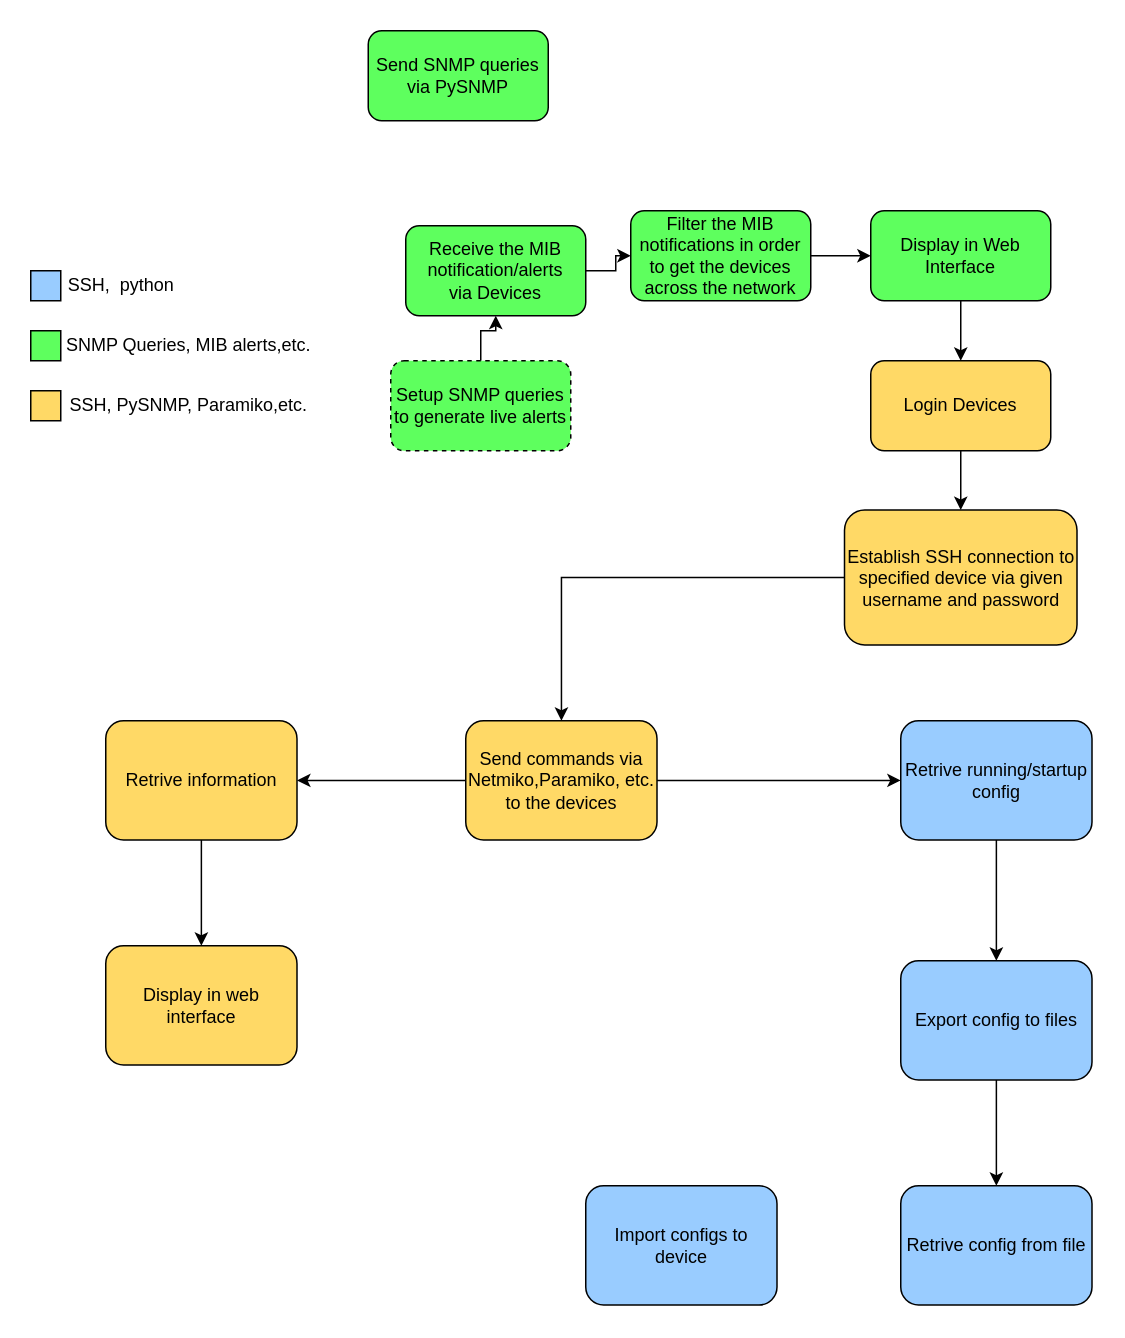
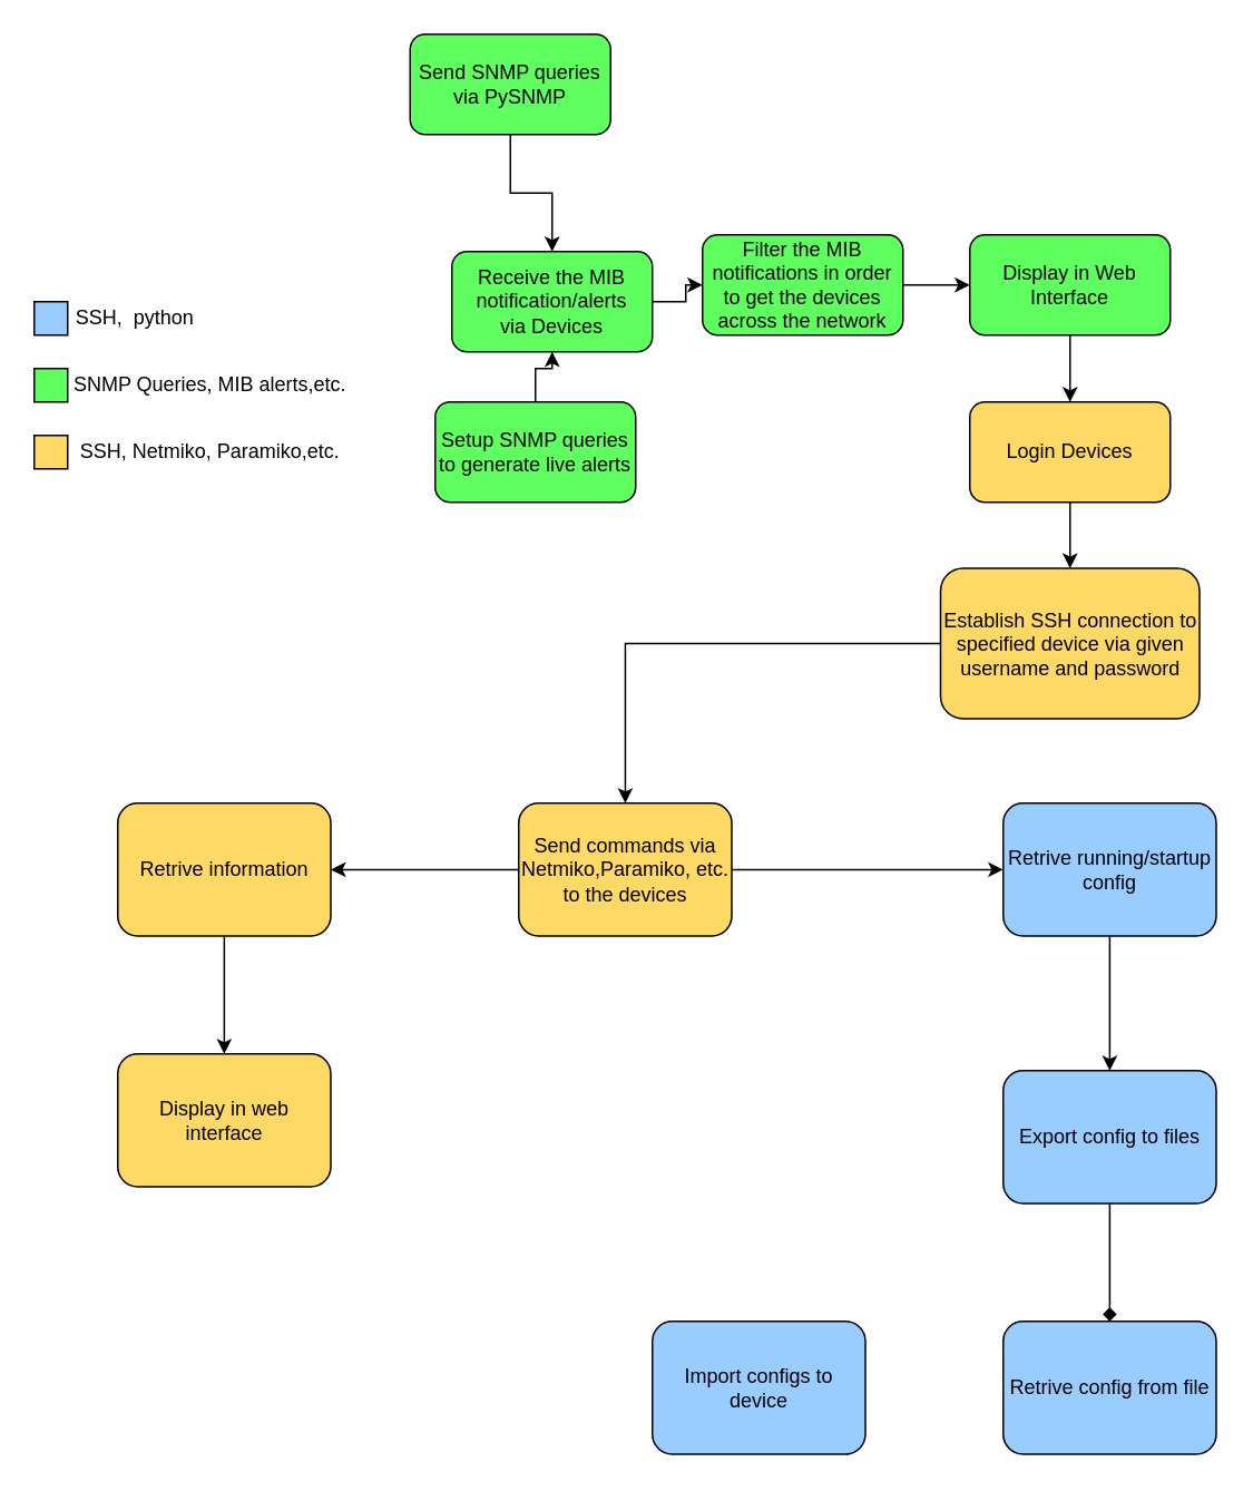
  <mxCell id="0" />
  <mxCell id="1" parent="0" />
+ <mxCell id="2" value="" style="edgeStyle=orthogonalEdgeStyle;rounded=0;orthogonalLoop=1;jettySize=auto;html=1;" edge="1" parent="1" source="3" target="5"><mxGeometry relative="1" as="geometry" /></mxCell>
  <mxCell id="3" value="Send SNMP queries via PySNMP" style="rounded=1;whiteSpace=wrap;html=1;fillColor=#5EFF5E;" vertex="1" parent="1"><mxGeometry x="245" y="20" width="120" height="60" as="geometry" /></mxCell>
  <mxCell id="4" value="" style="edgeStyle=orthogonalEdgeStyle;rounded=0;orthogonalLoop=1;jettySize=auto;html=1;" edge="1" parent="1" source="5" target="7"><mxGeometry relative="1" as="geometry" /></mxCell>
  <mxCell id="5" value="&lt;div&gt;Receive the MIB notification/alerts&lt;/div&gt;&lt;div&gt;via Devices&lt;br&gt;&lt;/div&gt;" style="rounded=1;whiteSpace=wrap;html=1;fillColor=#5EFF5E;" vertex="1" parent="1"><mxGeometry x="270" y="150" width="120" height="60" as="geometry" /></mxCell>
  <mxCell id="6" value="" style="edgeStyle=orthogonalEdgeStyle;rounded=0;orthogonalLoop=1;jettySize=auto;html=1;" edge="1" parent="1" source="7" target="9"><mxGeometry relative="1" as="geometry" /></mxCell>
  <mxCell id="7" value="Filter the MIB notifications in order to get the devices across the network" style="rounded=1;whiteSpace=wrap;html=1;fillColor=#5EFF5E;" vertex="1" parent="1"><mxGeometry x="420" y="140" width="120" height="60" as="geometry" /></mxCell>
  <mxCell id="8" value="" style="edgeStyle=orthogonalEdgeStyle;rounded=0;orthogonalLoop=1;jettySize=auto;html=1;" edge="1" parent="1" source="9" target="13"><mxGeometry relative="1" as="geometry" /></mxCell>
  <mxCell id="9" value="Display in Web Interface" style="rounded=1;whiteSpace=wrap;html=1;fillColor=#5EFF5E;" vertex="1" parent="1"><mxGeometry x="580" y="140" width="120" height="60" as="geometry" /></mxCell>
  <mxCell id="10" value="" style="edgeStyle=orthogonalEdgeStyle;rounded=0;orthogonalLoop=1;jettySize=auto;html=1;" edge="1" parent="1" source="11" target="5"><mxGeometry relative="1" as="geometry" /></mxCell>
- <mxCell id="11" value="Setup SNMP queries to generate live alerts" style="rounded=1;whiteSpace=wrap;html=1;fillColor=#5EFF5E;dashed=1;" vertex="1" parent="1"><mxGeometry x="260" y="240" width="120" height="60" as="geometry" /></mxCell>
+ <mxCell id="11" value="Setup SNMP queries to generate live alerts" style="rounded=1;whiteSpace=wrap;html=1;fillColor=#5EFF5E;" vertex="1" parent="1"><mxGeometry x="260" y="240" width="120" height="60" as="geometry" /></mxCell>
  <mxCell id="12" value="" style="edgeStyle=orthogonalEdgeStyle;rounded=0;orthogonalLoop=1;jettySize=auto;html=1;" edge="1" parent="1" source="13" target="15"><mxGeometry relative="1" as="geometry" /></mxCell>
  <mxCell id="13" value="Login Devices" style="rounded=1;whiteSpace=wrap;html=1;fillColor=#FFD966;" vertex="1" parent="1"><mxGeometry x="580" y="240" width="120" height="60" as="geometry" /></mxCell>
  <mxCell id="14" value="" style="edgeStyle=orthogonalEdgeStyle;rounded=0;orthogonalLoop=1;jettySize=auto;html=1;" edge="1" parent="1" source="15" target="18"><mxGeometry relative="1" as="geometry" /></mxCell>
  <mxCell id="15" value="Establish SSH connection to specified device via given username and password" style="rounded=1;whiteSpace=wrap;html=1;fillColor=#FFD966;" vertex="1" parent="1"><mxGeometry x="562.5" y="339.5" width="155" height="90" as="geometry" /></mxCell>
  <mxCell id="16" value="" style="edgeStyle=orthogonalEdgeStyle;rounded=0;orthogonalLoop=1;jettySize=auto;html=1;" edge="1" parent="1" source="18" target="26"><mxGeometry relative="1" as="geometry" /></mxCell>
  <mxCell id="17" value="" style="edgeStyle=orthogonalEdgeStyle;rounded=0;orthogonalLoop=1;jettySize=auto;html=1;" edge="1" parent="1" source="18" target="20"><mxGeometry relative="1" as="geometry" /></mxCell>
  <mxCell id="18" value="Send commands via Netmiko,Paramiko, etc. to the devices" style="rounded=1;whiteSpace=wrap;html=1;fillColor=#FFD966;" vertex="1" parent="1"><mxGeometry x="310" y="480" width="127.5" height="79.5" as="geometry" /></mxCell>
  <mxCell id="19" value="" style="edgeStyle=orthogonalEdgeStyle;rounded=0;orthogonalLoop=1;jettySize=auto;html=1;" edge="1" parent="1" source="20" target="22"><mxGeometry relative="1" as="geometry" /></mxCell>
  <mxCell id="20" value="Retrive running/startup config" style="rounded=1;whiteSpace=wrap;html=1;fillColor=#99CCFF;" vertex="1" parent="1"><mxGeometry x="600" y="480" width="127.5" height="79.5" as="geometry" /></mxCell>
- <mxCell id="21" value="" style="edgeStyle=orthogonalEdgeStyle;rounded=0;orthogonalLoop=1;jettySize=auto;html=1;" edge="1" parent="1" source="22" target="23"><mxGeometry relative="1" as="geometry" /></mxCell>
+ <mxCell id="21" value="" style="edgeStyle=orthogonalEdgeStyle;rounded=0;orthogonalLoop=1;jettySize=auto;html=1;endArrow=diamond;" edge="1" parent="1" source="22" target="23"><mxGeometry relative="1" as="geometry" /></mxCell>
  <mxCell id="22" value="Export config to files" style="rounded=1;whiteSpace=wrap;html=1;fillColor=#99CCFF;" vertex="1" parent="1"><mxGeometry x="600" y="640" width="127.5" height="79.5" as="geometry" /></mxCell>
  <mxCell id="23" value="Retrive config from file" style="rounded=1;whiteSpace=wrap;html=1;fillColor=#99CCFF;" vertex="1" parent="1"><mxGeometry x="600" y="790" width="127.5" height="79.5" as="geometry" /></mxCell>
  <mxCell id="24" value="Import configs to device" style="rounded=1;whiteSpace=wrap;html=1;fillColor=#99CCFF;" vertex="1" parent="1"><mxGeometry x="390" y="790" width="127.5" height="79.5" as="geometry" /></mxCell>
  <mxCell id="25" value="" style="edgeStyle=orthogonalEdgeStyle;rounded=0;orthogonalLoop=1;jettySize=auto;html=1;" edge="1" parent="1" source="26" target="27"><mxGeometry relative="1" as="geometry" /></mxCell>
  <mxCell id="26" value="Retrive information" style="rounded=1;whiteSpace=wrap;html=1;fillColor=#FFD966;" vertex="1" parent="1"><mxGeometry x="70" y="480" width="127.5" height="79.5" as="geometry" /></mxCell>
  <mxCell id="27" value="Display in web interface" style="rounded=1;whiteSpace=wrap;html=1;fillColor=#FFD966;" vertex="1" parent="1"><mxGeometry x="70" y="630" width="127.5" height="79.5" as="geometry" /></mxCell>
  <mxCell id="28" value="" style="rounded=0;whiteSpace=wrap;html=1;fillColor=#FFD966;" vertex="1" parent="1"><mxGeometry x="20" y="260" width="20" height="20" as="geometry" /></mxCell>
- <mxCell id="29" value="SSH, PySNMP, Paramiko,etc." style="text;html=1;align=center;verticalAlign=middle;resizable=0;points=[];autosize=1;" vertex="1" parent="1"><mxGeometry x="40" y="260" width="170" height="20" as="geometry" /></mxCell>
+ <mxCell id="29" value="SSH, Netmiko, Paramiko,etc." style="text;html=1;align=center;verticalAlign=middle;resizable=0;points=[];autosize=1;" vertex="1" parent="1"><mxGeometry x="40" y="260" width="170" height="20" as="geometry" /></mxCell>
  <mxCell id="30" value="" style="rounded=0;whiteSpace=wrap;html=1;fillColor=#5EFF5E;" vertex="1" parent="1"><mxGeometry x="20" y="220" width="20" height="20" as="geometry" /></mxCell>
  <mxCell id="31" value="SNMP Queries, MIB alerts,etc." style="text;html=1;align=center;verticalAlign=middle;resizable=0;points=[];autosize=1;" vertex="1" parent="1"><mxGeometry x="35" y="220" width="180" height="20" as="geometry" /></mxCell>
  <mxCell id="32" value="" style="rounded=0;whiteSpace=wrap;html=1;fillColor=#99CCFF;" vertex="1" parent="1"><mxGeometry x="20" y="180" width="20" height="20" as="geometry" /></mxCell>
  <mxCell id="33" value="SSH,&amp;nbsp; python" style="text;html=1;align=center;verticalAlign=middle;resizable=0;points=[];autosize=1;" vertex="1" parent="1"><mxGeometry x="35" y="180" width="90" height="20" as="geometry" /></mxCell>
